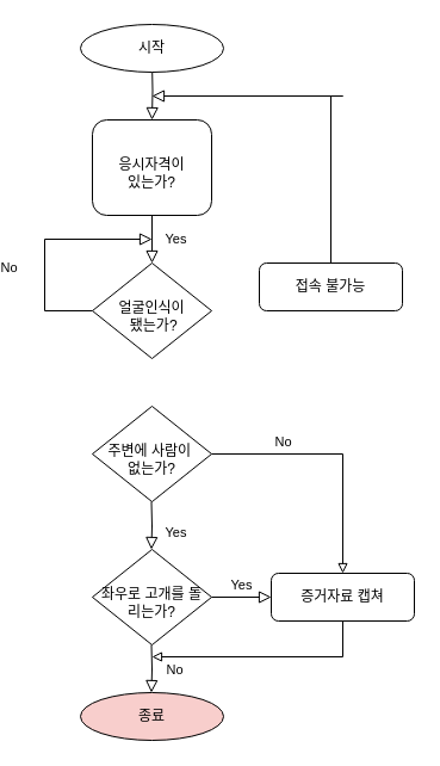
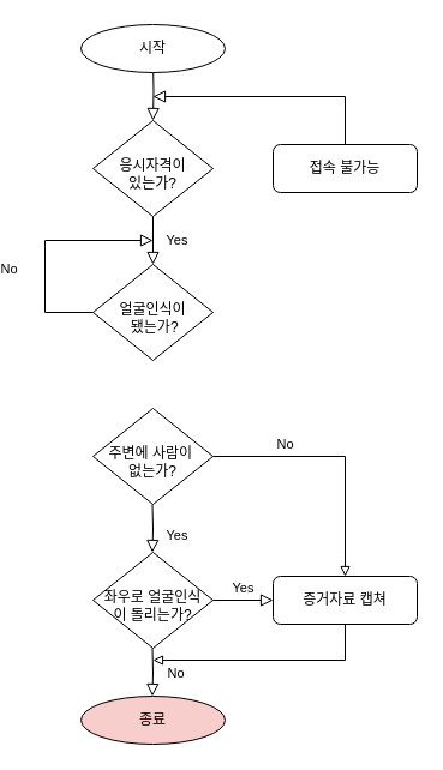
  <mxCell id="0" />
  <mxCell id="1" parent="0" />
  <mxCell id="2" value="" style="rounded=0;html=1;jettySize=auto;orthogonalLoop=1;fontSize=11;endArrow=block;endFill=0;endSize=8;strokeWidth=1;shadow=0;labelBackgroundColor=none;edgeStyle=orthogonalEdgeStyle;" parent="1" target="4" edge="1"><mxGeometry relative="1" as="geometry"><mxPoint x="110" y="50" as="sourcePoint" /></mxGeometry></mxCell>
  <mxCell id="3" value="Yes" style="rounded=0;html=1;jettySize=auto;orthogonalLoop=1;fontSize=11;endArrow=block;endFill=0;endSize=8;strokeWidth=1;shadow=0;labelBackgroundColor=none;edgeStyle=orthogonalEdgeStyle;" parent="1" source="4" target="6" edge="1"><mxGeometry y="20" relative="1" as="geometry"><mxPoint as="offset" /></mxGeometry></mxCell>
- <mxCell id="4" value="&lt;br&gt;응시자격이 &lt;br&gt;있는가?" style="whiteSpace=wrap;html=1;shadow=0;fontFamily=Helvetica;fontSize=12;align=center;strokeWidth=1;spacing=6;spacingTop=-4;rounded=1;" parent="1" vertex="1"><mxGeometry x="60" y="100" width="100" height="80" as="geometry" /></mxCell>
- <mxCell id="5" value="접속 불가능" style="rounded=1;whiteSpace=wrap;html=1;fontSize=12;glass=0;strokeWidth=1;shadow=0;" parent="1" vertex="1"><mxGeometry x="200" y="220" width="120" height="40" as="geometry" /></mxCell>
+ <mxCell id="4" value="&lt;br&gt;응시자격이 &lt;br&gt;있는가?" style="rhombus;whiteSpace=wrap;html=1;shadow=0;fontFamily=Helvetica;fontSize=12;align=center;strokeWidth=1;spacing=6;spacingTop=-4;" parent="1" vertex="1"><mxGeometry x="60" y="100" width="100" height="80" as="geometry" /></mxCell>
+ <mxCell id="5" value="접속 불가능" style="rounded=1;whiteSpace=wrap;html=1;fontSize=12;glass=0;strokeWidth=1;shadow=0;" parent="1" vertex="1"><mxGeometry x="210" y="120" width="120" height="40" as="geometry" /></mxCell>
  <mxCell id="6" value="&lt;br&gt;얼굴인식이&lt;br&gt;&amp;nbsp;됐는가?" style="rhombus;whiteSpace=wrap;html=1;shadow=0;fontFamily=Helvetica;fontSize=12;align=center;strokeWidth=1;spacing=6;spacingTop=-4;" parent="1" vertex="1"><mxGeometry x="60" y="220" width="100" height="80" as="geometry" /></mxCell>
  <mxCell id="7" value="&lt;br&gt;주변에 사람이&amp;nbsp;&lt;br&gt;없는가?" style="rhombus;whiteSpace=wrap;html=1;shadow=0;fontFamily=Helvetica;fontSize=12;align=center;strokeWidth=1;spacing=6;spacingTop=-4;" vertex="1" parent="1"><mxGeometry x="60" y="340" width="100" height="80" as="geometry" /></mxCell>
  <mxCell id="8" value="No" style="edgeStyle=orthogonalEdgeStyle;rounded=0;html=1;jettySize=auto;orthogonalLoop=1;fontSize=11;endArrow=block;endFill=0;strokeWidth=1;shadow=0;labelBackgroundColor=none;exitX=1;exitY=0.5;exitDx=0;exitDy=0;entryX=0.5;entryY=0;entryDx=0;entryDy=0;" edge="1" parent="1" source="7" target="14"><mxGeometry x="-0.429" y="10" relative="1" as="geometry"><mxPoint as="offset" /><mxPoint x="169" y="188" as="sourcePoint" /><mxPoint x="260" y="380" as="targetPoint" /></mxGeometry></mxCell>
- <mxCell id="9" value="&lt;br&gt;좌우로 고개를 돌리는가?" style="rhombus;whiteSpace=wrap;html=1;shadow=0;fontFamily=Helvetica;fontSize=12;align=center;strokeWidth=1;spacing=6;spacingTop=-4;" vertex="1" parent="1"><mxGeometry x="60" y="460" width="100" height="80" as="geometry" /></mxCell>
+ <mxCell id="9" value="&lt;br&gt;좌우로 얼굴인식이 돌리는가?" style="rhombus;whiteSpace=wrap;html=1;shadow=0;fontFamily=Helvetica;fontSize=12;align=center;strokeWidth=1;spacing=6;spacingTop=-4;" vertex="1" parent="1"><mxGeometry x="60" y="460" width="100" height="80" as="geometry" /></mxCell>
  <mxCell id="10" value="Yes" style="rounded=0;html=1;jettySize=auto;orthogonalLoop=1;fontSize=11;endArrow=block;endFill=0;endSize=8;strokeWidth=1;shadow=0;labelBackgroundColor=none;edgeStyle=orthogonalEdgeStyle;" edge="1" parent="1"><mxGeometry x="0.333" y="20" relative="1" as="geometry"><mxPoint as="offset" /><mxPoint x="109.5" y="420" as="sourcePoint" /><mxPoint x="109.5" y="460" as="targetPoint" /></mxGeometry></mxCell>
  <mxCell id="11" value="No" style="rounded=0;html=1;jettySize=auto;orthogonalLoop=1;fontSize=11;endArrow=block;endFill=0;endSize=8;strokeWidth=1;shadow=0;labelBackgroundColor=none;edgeStyle=orthogonalEdgeStyle;" edge="1" parent="1"><mxGeometry y="-19" relative="1" as="geometry"><mxPoint as="offset" /><mxPoint x="109.5" y="540" as="sourcePoint" /><mxPoint x="109.5" y="580" as="targetPoint" /></mxGeometry></mxCell>
  <mxCell id="12" value="시작" style="ellipse;whiteSpace=wrap;html=1;" vertex="1" parent="1"><mxGeometry x="50" y="20" width="120" height="40" as="geometry" /></mxCell>
  <mxCell id="13" value="종료" style="ellipse;whiteSpace=wrap;html=1;fillColor=#f8cecc;" vertex="1" parent="1"><mxGeometry x="50" y="580" width="120" height="40" as="geometry" /></mxCell>
  <mxCell id="14" value="증거자료 캡쳐" style="rounded=1;whiteSpace=wrap;html=1;fontSize=12;glass=0;strokeWidth=1;shadow=0;" vertex="1" parent="1"><mxGeometry x="210" y="480" width="120" height="40" as="geometry" /></mxCell>
  <mxCell id="15" value="Yes" style="edgeStyle=orthogonalEdgeStyle;rounded=0;html=1;jettySize=auto;orthogonalLoop=1;fontSize=11;endArrow=block;endFill=0;endSize=8;strokeWidth=1;shadow=0;labelBackgroundColor=none;exitX=1;exitY=0.5;exitDx=0;exitDy=0;" edge="1" parent="1"><mxGeometry y="10" relative="1" as="geometry"><mxPoint as="offset" /><mxPoint x="160" y="500" as="sourcePoint" /><mxPoint x="210" y="500" as="targetPoint" /></mxGeometry></mxCell>
  <mxCell id="16" value="No" style="edgeStyle=orthogonalEdgeStyle;rounded=0;html=1;jettySize=auto;orthogonalLoop=1;fontSize=11;endArrow=block;endFill=0;endSize=8;strokeWidth=1;shadow=0;labelBackgroundColor=none;exitX=0;exitY=0.5;exitDx=0;exitDy=0;" edge="1" parent="1" source="6"><mxGeometry x="-0.2" y="30" relative="1" as="geometry"><mxPoint as="offset" /><mxPoint x="170" y="150" as="sourcePoint" /><mxPoint x="110" y="200" as="targetPoint" /><Array as="points"><mxPoint x="20" y="260" /><mxPoint x="20" y="200" /></Array></mxGeometry></mxCell>
  <mxCell id="17" value="" style="edgeStyle=orthogonalEdgeStyle;rounded=0;html=1;jettySize=auto;orthogonalLoop=1;fontSize=11;endArrow=block;endFill=0;strokeWidth=1;shadow=0;labelBackgroundColor=none;exitX=0.5;exitY=1;exitDx=0;exitDy=0;" edge="1" parent="1" source="14"><mxGeometry x="-0.8" y="60" relative="1" as="geometry"><mxPoint as="offset" /><mxPoint x="170" y="390" as="sourcePoint" /><mxPoint x="110" y="550" as="targetPoint" /><Array as="points"><mxPoint x="270" y="550" /></Array></mxGeometry></mxCell>
  <mxCell id="18" value="" style="edgeStyle=orthogonalEdgeStyle;rounded=0;html=1;jettySize=auto;orthogonalLoop=1;fontSize=11;endArrow=block;endFill=0;endSize=8;strokeWidth=1;shadow=0;labelBackgroundColor=none;exitX=0.5;exitY=0;exitDx=0;exitDy=0;" edge="1" parent="1" source="5"><mxGeometry x="-0.2" y="10" relative="1" as="geometry"><mxPoint as="offset" /><mxPoint x="170" y="150" as="sourcePoint" /><mxPoint x="110" y="80" as="targetPoint" /><Array as="points"><mxPoint x="270" y="80" /><mxPoint x="110" y="80" /></Array></mxGeometry></mxCell>
